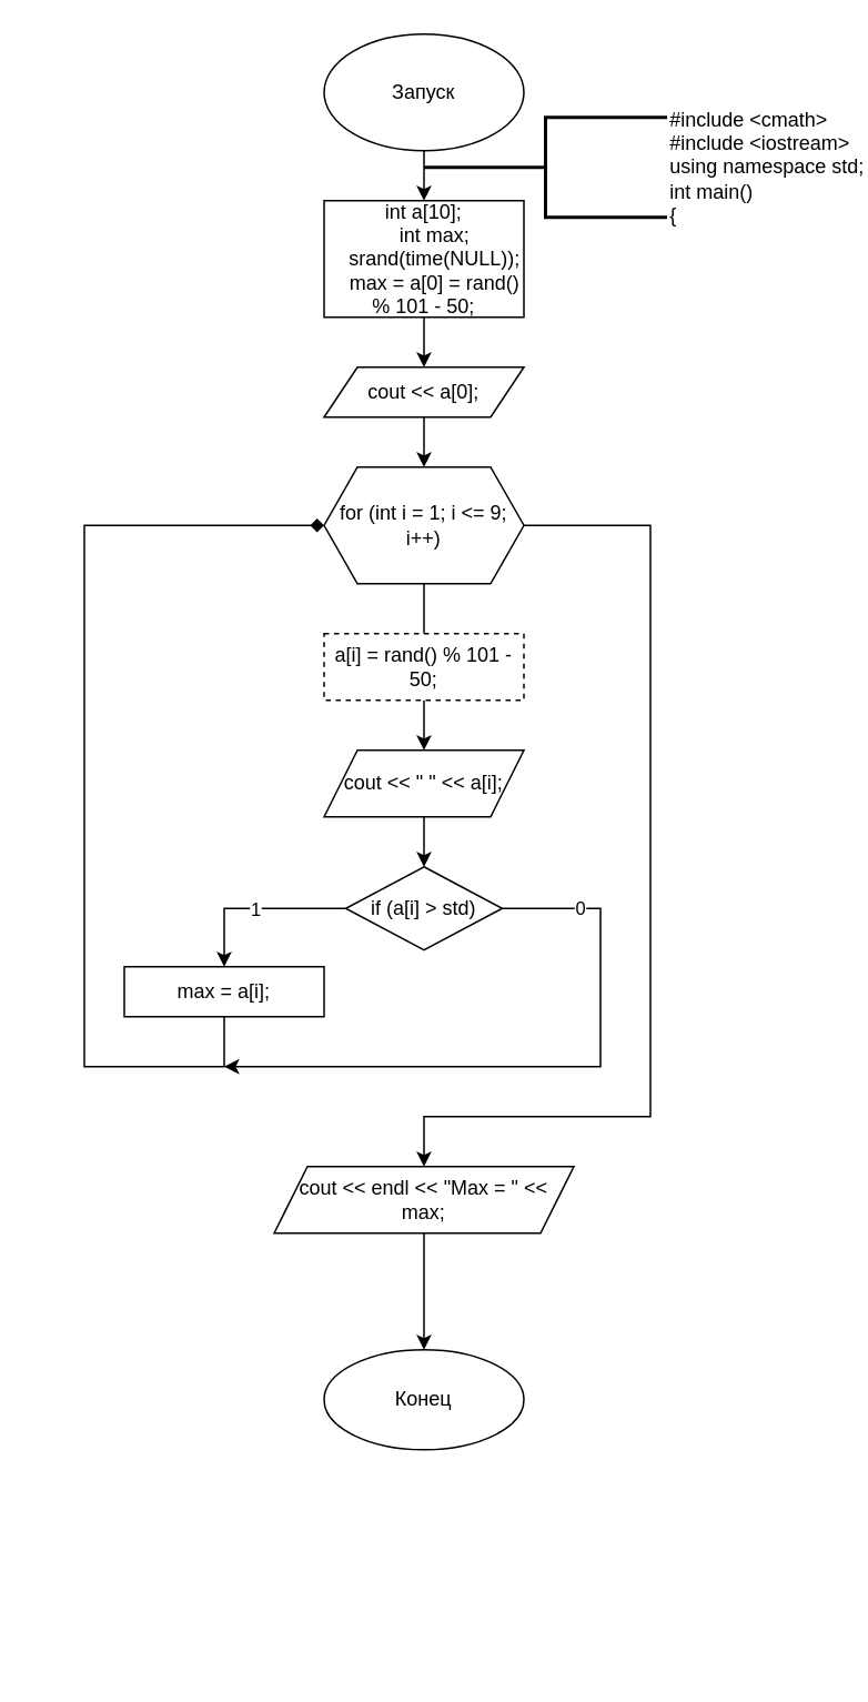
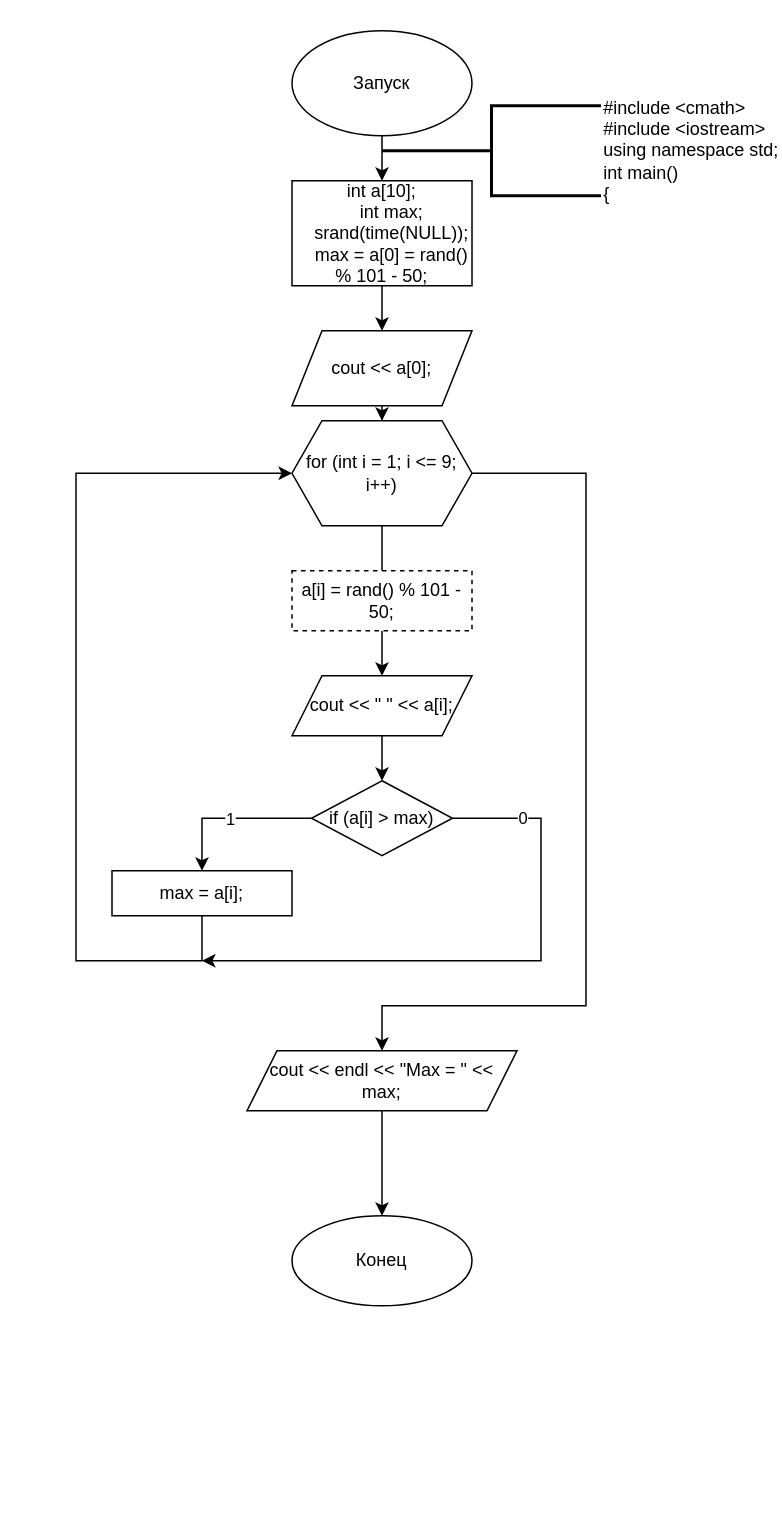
  <mxCell id="0" />
  <mxCell id="1" parent="0" />
  <mxCell id="2" value="" style="edgeStyle=orthogonalEdgeStyle;rounded=0;orthogonalLoop=1;jettySize=auto;html=1;" parent="1" source="3" target="7" edge="1"><mxGeometry relative="1" as="geometry"><mxPoint x="254" y="140" as="targetPoint" /></mxGeometry></mxCell>
  <mxCell id="3" value="Запуск" style="ellipse;whiteSpace=wrap;html=1;" parent="1" vertex="1"><mxGeometry x="194" y="20" width="120" height="70" as="geometry" /></mxCell>
  <mxCell id="4" value="Конец" style="ellipse;whiteSpace=wrap;html=1;" parent="1" vertex="1"><mxGeometry x="194" y="810" width="120" height="60" as="geometry" /></mxCell>
  <mxCell id="5" value="&lt;div&gt;&lt;/div&gt;&lt;div&gt;&lt;/div&gt;&lt;div&gt;#include &amp;lt;cmath&amp;gt;&lt;/div&gt;&lt;span&gt;#include &amp;lt;iostream&amp;gt;&lt;br&gt;&lt;/span&gt;using namespace std;&lt;br&gt;int main()&lt;br&gt;{" style="strokeWidth=2;html=1;shape=mxgraph.flowchart.annotation_2;align=left;labelPosition=right;pointerEvents=1;" parent="1" vertex="1"><mxGeometry x="254" y="70" width="146" height="60" as="geometry" /></mxCell>
  <mxCell id="6" value="" style="edgeStyle=orthogonalEdgeStyle;rounded=0;orthogonalLoop=1;jettySize=auto;html=1;" edge="1" parent="1" source="7" target="9"><mxGeometry relative="1" as="geometry" /></mxCell>
  <mxCell id="7" value="int a[10];&#10;    int max;&#10;    srand(time(NULL));&#10;    max = a[0] = rand() % 101 - 50;" style="rounded=0;whiteSpace=wrap;html=1;" vertex="1" parent="1"><mxGeometry x="194" y="120" width="120" height="70" as="geometry" /></mxCell>
  <mxCell id="8" value="" style="edgeStyle=orthogonalEdgeStyle;rounded=0;orthogonalLoop=1;jettySize=auto;html=1;" edge="1" parent="1" source="9" target="12"><mxGeometry relative="1" as="geometry" /></mxCell>
- <mxCell id="9" value="cout &lt;&lt; a[0];" style="shape=parallelogram;perimeter=parallelogramPerimeter;whiteSpace=wrap;html=1;fixedSize=1;rounded=0;" vertex="1" parent="1"><mxGeometry x="194" y="220" width="120" height="30" as="geometry" /></mxCell>
+ <mxCell id="9" value="cout &lt;&lt; a[0];" style="shape=parallelogram;perimeter=parallelogramPerimeter;whiteSpace=wrap;html=1;fixedSize=1;rounded=0;" vertex="1" parent="1"><mxGeometry x="194" y="220" width="120" height="50" as="geometry" /></mxCell>
  <mxCell id="10" value="" style="edgeStyle=orthogonalEdgeStyle;rounded=0;orthogonalLoop=1;jettySize=auto;html=1;endArrow=none;" edge="1" parent="1" source="12" target="14"><mxGeometry relative="1" as="geometry" /></mxCell>
  <mxCell id="11" style="edgeStyle=orthogonalEdgeStyle;rounded=0;orthogonalLoop=1;jettySize=auto;html=1;" edge="1" parent="1" source="12" target="19"><mxGeometry relative="1" as="geometry"><Array as="points"><mxPoint x="390" y="315" /><mxPoint x="390" y="670" /><mxPoint x="254" y="670" /></Array></mxGeometry></mxCell>
  <mxCell id="12" value="for (int i = 1; i &lt;= 9; i++)" style="shape=hexagon;perimeter=hexagonPerimeter2;whiteSpace=wrap;html=1;fixedSize=1;rounded=0;" vertex="1" parent="1"><mxGeometry x="194" y="280" width="120" height="70" as="geometry" /></mxCell>
  <mxCell id="13" value="" style="edgeStyle=orthogonalEdgeStyle;rounded=0;orthogonalLoop=1;jettySize=auto;html=1;" edge="1" parent="1" source="14" target="16"><mxGeometry relative="1" as="geometry" /></mxCell>
  <mxCell id="14" value="a[i] = rand() % 101 - 50;" style="whiteSpace=wrap;html=1;rounded=0;dashed=1;" vertex="1" parent="1"><mxGeometry x="194" y="380" width="120" height="40" as="geometry" /></mxCell>
  <mxCell id="15" value="" style="edgeStyle=orthogonalEdgeStyle;rounded=0;orthogonalLoop=1;jettySize=auto;html=1;" edge="1" parent="1" source="16" target="22"><mxGeometry relative="1" as="geometry" /></mxCell>
  <mxCell id="16" value="cout &lt;&lt; &quot; &quot; &lt;&lt; a[i];" style="shape=parallelogram;perimeter=parallelogramPerimeter;whiteSpace=wrap;html=1;fixedSize=1;rounded=0;" vertex="1" parent="1"><mxGeometry x="194" y="450" width="120" height="40" as="geometry" /></mxCell>
  <mxCell id="17" style="edgeStyle=orthogonalEdgeStyle;rounded=0;orthogonalLoop=1;jettySize=auto;html=1;entryX=0;entryY=0.5;entryDx=0;entryDy=0;" edge="1" parent="1"><mxGeometry relative="1" as="geometry"><mxPoint x="194" y="660" as="targetPoint" /><Array as="points"><mxPoint x="400" y="750" /><mxPoint x="400" y="1000" /><mxPoint x="20" y="1000" /><mxPoint x="20" y="660" /></Array></mxGeometry></mxCell>
  <mxCell id="18" style="edgeStyle=orthogonalEdgeStyle;rounded=0;orthogonalLoop=1;jettySize=auto;html=1;exitX=0.5;exitY=1;exitDx=0;exitDy=0;entryX=0.5;entryY=0;entryDx=0;entryDy=0;" edge="1" parent="1" source="19" target="4"><mxGeometry relative="1" as="geometry" /></mxCell>
  <mxCell id="19" value="cout &lt;&lt; endl &lt;&lt; &quot;Max = &quot; &lt;&lt; max;" style="shape=parallelogram;perimeter=parallelogramPerimeter;whiteSpace=wrap;html=1;fixedSize=1;" vertex="1" parent="1"><mxGeometry x="164" y="700" width="180" height="40" as="geometry" /></mxCell>
  <mxCell id="20" value="" style="edgeStyle=orthogonalEdgeStyle;rounded=0;orthogonalLoop=1;jettySize=auto;html=1;" edge="1" parent="1" source="22" target="26"><mxGeometry relative="1" as="geometry" /></mxCell>
  <mxCell id="21" value="1" style="edgeLabel;html=1;align=center;verticalAlign=middle;resizable=0;points=[];" vertex="1" connectable="0" parent="20"><mxGeometry x="0.018" relative="1" as="geometry"><mxPoint as="offset" /></mxGeometry></mxCell>
- <mxCell id="22" value="if (a[i] &gt; std)" style="rhombus;whiteSpace=wrap;html=1;rounded=0;" vertex="1" parent="1"><mxGeometry x="207" y="520" width="94" height="50" as="geometry" /></mxCell>
- <mxCell id="23" style="edgeStyle=orthogonalEdgeStyle;rounded=0;orthogonalLoop=1;jettySize=auto;html=1;entryX=0;entryY=0.5;entryDx=0;entryDy=0;endArrow=diamond;" edge="1" parent="1" source="26" target="12"><mxGeometry relative="1" as="geometry"><Array as="points"><mxPoint x="134" y="640" /><mxPoint x="50" y="640" /><mxPoint x="50" y="315" /></Array></mxGeometry></mxCell>
+ <mxCell id="22" value="if (a[i] &gt; max)" style="rhombus;whiteSpace=wrap;html=1;rounded=0;" vertex="1" parent="1"><mxGeometry x="207" y="520" width="94" height="50" as="geometry" /></mxCell>
+ <mxCell id="23" style="edgeStyle=orthogonalEdgeStyle;rounded=0;orthogonalLoop=1;jettySize=auto;html=1;entryX=0;entryY=0.5;entryDx=0;entryDy=0;" edge="1" parent="1" source="26" target="12"><mxGeometry relative="1" as="geometry"><Array as="points"><mxPoint x="134" y="640" /><mxPoint x="50" y="640" /><mxPoint x="50" y="315" /></Array></mxGeometry></mxCell>
  <mxCell id="24" style="edgeStyle=orthogonalEdgeStyle;rounded=0;orthogonalLoop=1;jettySize=auto;html=1;exitX=1;exitY=0.5;exitDx=0;exitDy=0;" edge="1" parent="1" source="22"><mxGeometry relative="1" as="geometry"><mxPoint x="134" y="640" as="targetPoint" /><Array as="points"><mxPoint x="360" y="545" /><mxPoint x="360" y="640" /></Array></mxGeometry></mxCell>
  <mxCell id="25" value="0" style="edgeLabel;html=1;align=center;verticalAlign=middle;resizable=0;points=[];" vertex="1" connectable="0" parent="24"><mxGeometry x="-0.758" y="1" relative="1" as="geometry"><mxPoint as="offset" /></mxGeometry></mxCell>
  <mxCell id="26" value="max = a[i];" style="whiteSpace=wrap;html=1;rounded=0;" vertex="1" parent="1"><mxGeometry x="74" y="580" width="120" height="30" as="geometry" /></mxCell>
